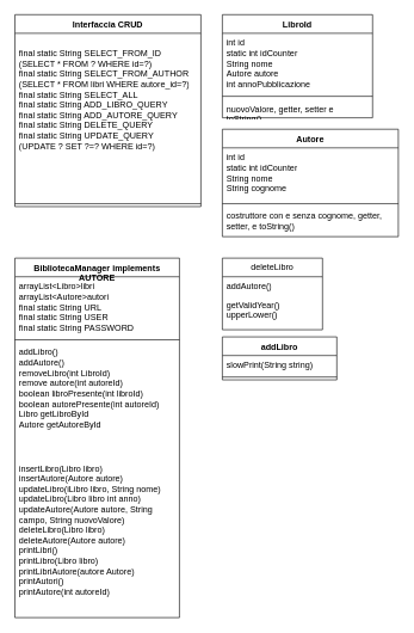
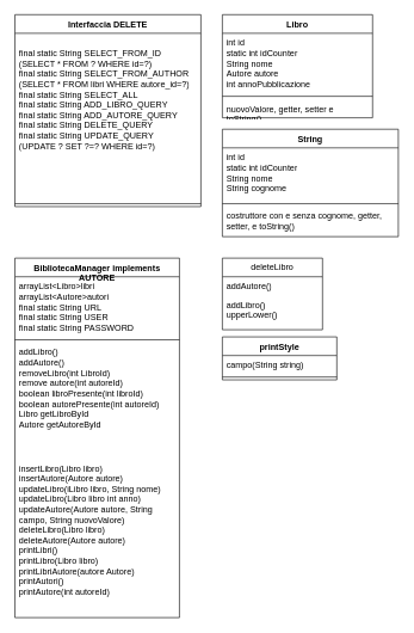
  <mxCell id="0" />
  <mxCell id="1" parent="0" />
- <mxCell id="2" value="LibroId" style="swimlane;fontStyle=1;align=center;verticalAlign=top;childLayout=stackLayout;horizontal=1;startSize=26;horizontalStack=0;resizeParent=1;resizeParentMax=0;resizeLast=0;collapsible=1;marginBottom=0;whiteSpace=wrap;html=1;" vertex="1" parent="1"><mxGeometry x="310" y="20" width="210" height="144" as="geometry" /></mxCell>
+ <mxCell id="2" value="Libro" style="swimlane;fontStyle=1;align=center;verticalAlign=top;childLayout=stackLayout;horizontal=1;startSize=26;horizontalStack=0;resizeParent=1;resizeParentMax=0;resizeLast=0;collapsible=1;marginBottom=0;whiteSpace=wrap;html=1;" vertex="1" parent="1"><mxGeometry x="310" y="20" width="210" height="144" as="geometry" /></mxCell>
  <mxCell id="3" value="int id&lt;div&gt;static int idCounter&lt;br&gt;&lt;div&gt;String nome&lt;/div&gt;&lt;div&gt;Autore autore&lt;/div&gt;&lt;div&gt;int annoPubblicazione&lt;/div&gt;&lt;/div&gt;" style="text;strokeColor=none;fillColor=none;align=left;verticalAlign=top;spacingLeft=4;spacingRight=4;overflow=hidden;rotatable=0;points=[[0,0.5],[1,0.5]];portConstraint=eastwest;whiteSpace=wrap;html=1;" vertex="1" parent="2"><mxGeometry y="26" width="210" height="84" as="geometry" /></mxCell>
  <mxCell id="4" value="" style="line;strokeWidth=1;fillColor=none;align=left;verticalAlign=middle;spacingTop=-1;spacingLeft=3;spacingRight=3;rotatable=0;labelPosition=right;points=[];portConstraint=eastwest;strokeColor=inherit;" vertex="1" parent="2"><mxGeometry y="110" width="210" height="8" as="geometry" /></mxCell>
  <mxCell id="5" value="nuovoValore, getter, setter e toString()" style="text;strokeColor=none;fillColor=none;align=left;verticalAlign=top;spacingLeft=4;spacingRight=4;overflow=hidden;rotatable=0;points=[[0,0.5],[1,0.5]];portConstraint=eastwest;whiteSpace=wrap;html=1;" vertex="1" parent="2"><mxGeometry y="118" width="210" height="26" as="geometry" /></mxCell>
- <mxCell id="6" value="Autore" style="swimlane;fontStyle=1;align=center;verticalAlign=top;childLayout=stackLayout;horizontal=1;startSize=26;horizontalStack=0;resizeParent=1;resizeParentMax=0;resizeLast=0;collapsible=1;marginBottom=0;whiteSpace=wrap;html=1;" vertex="1" parent="1"><mxGeometry x="310" y="180" width="246" height="150" as="geometry" /></mxCell>
+ <mxCell id="6" value="String" style="swimlane;fontStyle=1;align=center;verticalAlign=top;childLayout=stackLayout;horizontal=1;startSize=26;horizontalStack=0;resizeParent=1;resizeParentMax=0;resizeLast=0;collapsible=1;marginBottom=0;whiteSpace=wrap;html=1;" vertex="1" parent="1"><mxGeometry x="310" y="180" width="246" height="150" as="geometry" /></mxCell>
  <mxCell id="7" value="&lt;div&gt;int id&lt;div&gt;static int idCounter&lt;/div&gt;&lt;/div&gt;&lt;div&gt;String nome&lt;/div&gt;&lt;div&gt;String cognome&lt;/div&gt;" style="text;strokeColor=none;fillColor=none;align=left;verticalAlign=top;spacingLeft=4;spacingRight=4;overflow=hidden;rotatable=0;points=[[0,0.5],[1,0.5]];portConstraint=eastwest;whiteSpace=wrap;html=1;" vertex="1" parent="6"><mxGeometry y="26" width="246" height="74" as="geometry" /></mxCell>
  <mxCell id="8" value="" style="line;strokeWidth=1;fillColor=none;align=left;verticalAlign=middle;spacingTop=-1;spacingLeft=3;spacingRight=3;rotatable=0;labelPosition=right;points=[];portConstraint=eastwest;strokeColor=inherit;" vertex="1" parent="6"><mxGeometry y="100" width="246" height="8" as="geometry" /></mxCell>
  <mxCell id="9" value="costruttore con e senza cognome, getter, setter, e toString()" style="text;strokeColor=none;fillColor=none;align=left;verticalAlign=top;spacingLeft=4;spacingRight=4;overflow=hidden;rotatable=0;points=[[0,0.5],[1,0.5]];portConstraint=eastwest;whiteSpace=wrap;html=1;" vertex="1" parent="6"><mxGeometry y="108" width="246" height="42" as="geometry" /></mxCell>
- <mxCell id="10" value="Interfaccia CRUD" style="swimlane;fontStyle=1;align=center;verticalAlign=top;childLayout=stackLayout;horizontal=1;startSize=26;horizontalStack=0;resizeParent=1;resizeParentMax=0;resizeLast=0;collapsible=1;marginBottom=0;whiteSpace=wrap;html=1;" vertex="1" parent="1"><mxGeometry x="20" y="20" width="260" height="268" as="geometry" /></mxCell>
+ <mxCell id="10" value="Interfaccia DELETE" style="swimlane;fontStyle=1;align=center;verticalAlign=top;childLayout=stackLayout;horizontal=1;startSize=26;horizontalStack=0;resizeParent=1;resizeParentMax=0;resizeLast=0;collapsible=1;marginBottom=0;whiteSpace=wrap;html=1;" vertex="1" parent="1"><mxGeometry x="20" y="20" width="260" height="268" as="geometry" /></mxCell>
  <mxCell id="11" value="&lt;br&gt;&lt;div&gt;final static String SELECT_FROM_ID&lt;/div&gt;&lt;div&gt;(SELECT * FROM ? WHERE id=?)&lt;/div&gt;&lt;div&gt;final static String SELECT_FROM_AUTHOR&lt;/div&gt;&lt;div&gt;(SELECT * FROM libri WHERE autore_id=?)&lt;/div&gt;&lt;div&gt;final static String SELECT_ALL&lt;/div&gt;&lt;div&gt;final static String ADD_LIBRO_QUERY&lt;/div&gt;&lt;div&gt;final static String ADD_AUTORE_QUERY&lt;/div&gt;&lt;div&gt;final static String DELETE_QUERY&lt;/div&gt;&lt;div&gt;final static String UPDATE_QUERY&lt;/div&gt;&lt;div&gt;(UPDATE ? SET ?=? WHERE id=?)&lt;/div&gt;" style="text;strokeColor=none;fillColor=none;align=left;verticalAlign=top;spacingLeft=4;spacingRight=4;overflow=hidden;rotatable=0;points=[[0,0.5],[1,0.5]];portConstraint=eastwest;whiteSpace=wrap;html=1;" vertex="1" parent="10"><mxGeometry y="26" width="260" height="234" as="geometry" /></mxCell>
  <mxCell id="12" value="" style="line;strokeWidth=1;fillColor=none;align=left;verticalAlign=middle;spacingTop=-1;spacingLeft=3;spacingRight=3;rotatable=0;labelPosition=right;points=[];portConstraint=eastwest;strokeColor=inherit;" vertex="1" parent="10"><mxGeometry y="260" width="260" height="8" as="geometry" /></mxCell>
  <mxCell id="13" value="deleteLibro" style="swimlane;fontStyle=0;childLayout=stackLayout;horizontal=1;startSize=26;fillColor=none;horizontalStack=0;resizeParent=1;resizeParentMax=0;resizeLast=0;collapsible=1;marginBottom=0;whiteSpace=wrap;html=1;" vertex="1" parent="1"><mxGeometry x="310" y="360" width="140" height="100" as="geometry" /></mxCell>
  <mxCell id="14" value="addAutore()" style="text;strokeColor=none;fillColor=none;align=left;verticalAlign=top;spacingLeft=4;spacingRight=4;overflow=hidden;rotatable=0;points=[[0,0.5],[1,0.5]];portConstraint=eastwest;whiteSpace=wrap;html=1;" vertex="1" parent="13"><mxGeometry y="26" width="140" height="26" as="geometry" /></mxCell>
- <mxCell id="15" value="getValidYear()&lt;div&gt;upperLower()&lt;/div&gt;" style="text;strokeColor=none;fillColor=none;align=left;verticalAlign=top;spacingLeft=4;spacingRight=4;overflow=hidden;rotatable=0;points=[[0,0.5],[1,0.5]];portConstraint=eastwest;whiteSpace=wrap;html=1;" vertex="1" parent="13"><mxGeometry y="52" width="140" height="48" as="geometry" /></mxCell>
- <mxCell id="16" value="addLibro" style="swimlane;fontStyle=1;align=center;verticalAlign=top;childLayout=stackLayout;horizontal=1;startSize=26;horizontalStack=0;resizeParent=1;resizeParentMax=0;resizeLast=0;collapsible=1;marginBottom=0;whiteSpace=wrap;html=1;" vertex="1" parent="1"><mxGeometry x="310" y="470" width="160" height="60" as="geometry" /></mxCell>
- <mxCell id="17" value="slowPrint(String string)" style="text;strokeColor=none;fillColor=none;align=left;verticalAlign=top;spacingLeft=4;spacingRight=4;overflow=hidden;rotatable=0;points=[[0,0.5],[1,0.5]];portConstraint=eastwest;whiteSpace=wrap;html=1;" vertex="1" parent="16"><mxGeometry y="26" width="160" height="26" as="geometry" /></mxCell>
+ <mxCell id="15" value="addLibro()&lt;div&gt;upperLower()&lt;/div&gt;" style="text;strokeColor=none;fillColor=none;align=left;verticalAlign=top;spacingLeft=4;spacingRight=4;overflow=hidden;rotatable=0;points=[[0,0.5],[1,0.5]];portConstraint=eastwest;whiteSpace=wrap;html=1;" vertex="1" parent="13"><mxGeometry y="52" width="140" height="48" as="geometry" /></mxCell>
+ <mxCell id="16" value="printStyle" style="swimlane;fontStyle=1;align=center;verticalAlign=top;childLayout=stackLayout;horizontal=1;startSize=26;horizontalStack=0;resizeParent=1;resizeParentMax=0;resizeLast=0;collapsible=1;marginBottom=0;whiteSpace=wrap;html=1;" vertex="1" parent="1"><mxGeometry x="310" y="470" width="160" height="60" as="geometry" /></mxCell>
+ <mxCell id="17" value="campo(String string)" style="text;strokeColor=none;fillColor=none;align=left;verticalAlign=top;spacingLeft=4;spacingRight=4;overflow=hidden;rotatable=0;points=[[0,0.5],[1,0.5]];portConstraint=eastwest;whiteSpace=wrap;html=1;" vertex="1" parent="16"><mxGeometry y="26" width="160" height="26" as="geometry" /></mxCell>
  <mxCell id="18" value="" style="line;strokeWidth=1;fillColor=none;align=left;verticalAlign=middle;spacingTop=-1;spacingLeft=3;spacingRight=3;rotatable=0;labelPosition=right;points=[];portConstraint=eastwest;strokeColor=inherit;" vertex="1" parent="16"><mxGeometry y="52" width="160" height="8" as="geometry" /></mxCell>
  <mxCell id="19" value="BibliotecaManager implements AUTORE" style="swimlane;fontStyle=1;align=center;verticalAlign=top;childLayout=stackLayout;horizontal=1;startSize=26;horizontalStack=0;resizeParent=1;resizeParentMax=0;resizeLast=0;collapsible=1;marginBottom=0;whiteSpace=wrap;html=1;" vertex="1" parent="1"><mxGeometry x="20" y="360" width="230" height="502" as="geometry" /></mxCell>
  <mxCell id="20" value="arrayList&amp;lt;Libro&amp;gt;libri&lt;div&gt;arrayList&amp;lt;Autore&amp;gt;autori&lt;/div&gt;&lt;div&gt;final static String URL&lt;div&gt;final static String USER&lt;/div&gt;&lt;div&gt;final static String PASSWORD&lt;/div&gt;&lt;/div&gt;" style="text;strokeColor=none;fillColor=none;align=left;verticalAlign=top;spacingLeft=4;spacingRight=4;overflow=hidden;rotatable=0;points=[[0,0.5],[1,0.5]];portConstraint=eastwest;whiteSpace=wrap;html=1;" vertex="1" parent="19"><mxGeometry y="26" width="230" height="84" as="geometry" /></mxCell>
  <mxCell id="21" value="" style="line;strokeWidth=1;fillColor=none;align=left;verticalAlign=middle;spacingTop=-1;spacingLeft=3;spacingRight=3;rotatable=0;labelPosition=right;points=[];portConstraint=eastwest;strokeColor=inherit;" vertex="1" parent="19"><mxGeometry y="110" width="230" height="8" as="geometry" /></mxCell>
  <mxCell id="22" value="addLibro()&lt;div&gt;addAutore()&lt;/div&gt;&lt;div&gt;removeLibro(int LibroId)&lt;/div&gt;&lt;div&gt;remove autore(int autoreId)&lt;/div&gt;&lt;div&gt;boolean libroPresente(int libroId)&lt;/div&gt;&lt;div&gt;boolean autorePresente(int autoreId)&lt;/div&gt;&lt;div&gt;Libro getLibroById&lt;/div&gt;&lt;div&gt;Autore getAutoreById&lt;/div&gt;" style="text;strokeColor=none;fillColor=none;align=left;verticalAlign=top;spacingLeft=4;spacingRight=4;overflow=hidden;rotatable=0;points=[[0,0.5],[1,0.5]];portConstraint=eastwest;whiteSpace=wrap;html=1;" vertex="1" parent="19"><mxGeometry y="118" width="230" height="162" as="geometry" /></mxCell>
  <mxCell id="23" value="insertLibro(Libro libro)&lt;div&gt;insertAutore(Autore autore)&lt;/div&gt;&lt;div&gt;updateLibro(iLibro libro, String nome)&lt;/div&gt;&lt;div&gt;updateLibro(Libro libro int anno)&lt;/div&gt;&lt;div&gt;updateAutore(Autore autore, String campo, String nuovoValore)&lt;/div&gt;&lt;div&gt;deleteLibro(Libro libro)&lt;/div&gt;&lt;div&gt;deleteAutore(Autore autore)&lt;/div&gt;&lt;div&gt;printLibri()&lt;/div&gt;&lt;div&gt;printLibro(Libro libro)&lt;/div&gt;&lt;div&gt;printLibriAutore(autore Autore)&lt;/div&gt;&lt;div&gt;printAutori()&lt;/div&gt;&lt;div&gt;printAutore(int autoreId)&lt;/div&gt;" style="text;strokeColor=none;fillColor=none;align=left;verticalAlign=top;spacingLeft=4;spacingRight=4;overflow=hidden;rotatable=0;points=[[0,0.5],[1,0.5]];portConstraint=eastwest;whiteSpace=wrap;html=1;" vertex="1" parent="19"><mxGeometry y="280" width="230" height="222" as="geometry" /></mxCell>
